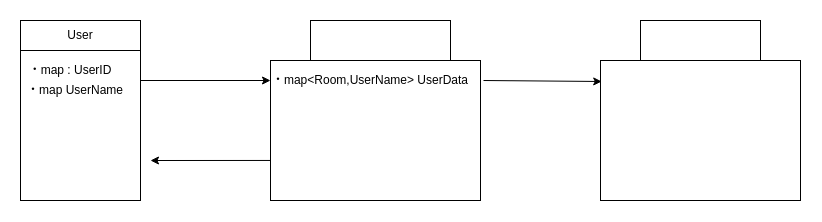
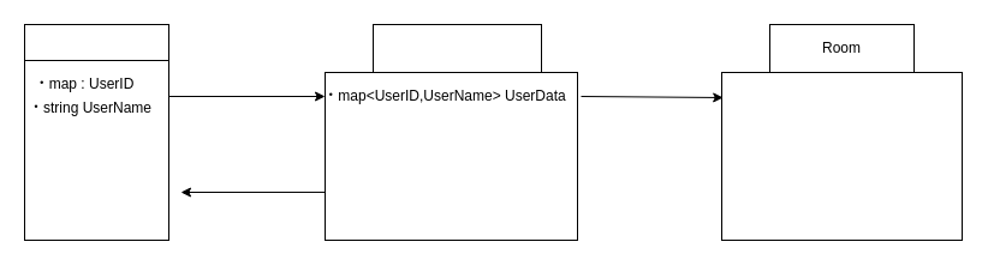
  <mxCell id="0" />
  <mxCell id="1" parent="0" />
  <mxCell id="2" value="" style="rounded=0;whiteSpace=wrap;html=1;" parent="1" vertex="1"><mxGeometry x="20" y="20" width="120" height="30" as="geometry" /></mxCell>
  <mxCell id="3" value="" style="rounded=0;whiteSpace=wrap;html=1;" parent="1" vertex="1"><mxGeometry x="20" y="50" width="120" height="150" as="geometry" /></mxCell>
  <mxCell id="4" value="" style="rounded=0;whiteSpace=wrap;html=1;" parent="1" vertex="1"><mxGeometry x="310" y="20" width="140" height="40" as="geometry" /></mxCell>
  <mxCell id="5" value="" style="rounded=0;whiteSpace=wrap;html=1;" parent="1" vertex="1"><mxGeometry x="270" y="60" width="210" height="140" as="geometry" /></mxCell>
- <mxCell id="6" value="User" style="text;html=1;strokeColor=none;fillColor=none;align=center;verticalAlign=middle;whiteSpace=wrap;rounded=0;" parent="1" vertex="1"><mxGeometry x="40" y="25" width="80" height="20" as="geometry" /></mxCell>
  <mxCell id="7" value="" style="rounded=0;whiteSpace=wrap;html=1;" parent="1" vertex="1"><mxGeometry x="640" y="20" width="120" height="40" as="geometry" /></mxCell>
+ <mxCell id="8" value="Room" style="text;html=1;strokeColor=none;fillColor=none;align=center;verticalAlign=middle;whiteSpace=wrap;rounded=0;" parent="1" vertex="1"><mxGeometry x="645" y="30" width="110" height="20" as="geometry" /></mxCell>
  <mxCell id="9" value="" style="rounded=0;whiteSpace=wrap;html=1;" parent="1" vertex="1"><mxGeometry x="600" y="60" width="200" height="140" as="geometry" /></mxCell>
  <mxCell id="10" value="" style="endArrow=classic;html=1;" parent="1" edge="1"><mxGeometry width="50" height="50" relative="1" as="geometry"><mxPoint x="140" y="80" as="sourcePoint" /><mxPoint x="270" y="80" as="targetPoint" /></mxGeometry></mxCell>
  <mxCell id="11" value="" style="endArrow=classic;html=1;exitX=0;exitY=0.714;exitDx=0;exitDy=0;exitPerimeter=0;" parent="1" source="5" edge="1"><mxGeometry width="50" height="50" relative="1" as="geometry"><mxPoint x="20" y="270" as="sourcePoint" /><mxPoint x="150" y="160" as="targetPoint" /></mxGeometry></mxCell>
  <mxCell id="12" value="" style="endArrow=classic;html=1;entryX=0.006;entryY=0.15;entryDx=0;entryDy=0;entryPerimeter=0;" parent="1" target="9" edge="1"><mxGeometry width="50" height="50" relative="1" as="geometry"><mxPoint x="483" y="80" as="sourcePoint" /><mxPoint x="530" y="60" as="targetPoint" /></mxGeometry></mxCell>
  <mxCell id="13" value="・map : UserID" style="text;html=1;strokeColor=none;fillColor=none;align=center;verticalAlign=middle;whiteSpace=wrap;rounded=0;" vertex="1" parent="1"><mxGeometry x="20" y="60" width="100" height="20" as="geometry" /></mxCell>
- <mxCell id="14" value="・map UserName" style="text;html=1;strokeColor=none;fillColor=none;align=center;verticalAlign=middle;whiteSpace=wrap;rounded=0;" vertex="1" parent="1"><mxGeometry x="20" y="80" width="110" height="20" as="geometry" /></mxCell>
- <mxCell id="15" value="・map&amp;lt;Room,UserName&amp;gt; UserData" style="text;html=1;strokeColor=none;fillColor=none;align=center;verticalAlign=middle;whiteSpace=wrap;rounded=0;" vertex="1" parent="1"><mxGeometry x="260" y="70" width="220" height="20" as="geometry" /></mxCell>
+ <mxCell id="14" value="・string UserName" style="text;html=1;strokeColor=none;fillColor=none;align=center;verticalAlign=middle;whiteSpace=wrap;rounded=0;" vertex="1" parent="1"><mxGeometry x="20" y="80" width="110" height="20" as="geometry" /></mxCell>
+ <mxCell id="15" value="・map&amp;lt;UserID,UserName&amp;gt; UserData" style="text;html=1;strokeColor=none;fillColor=none;align=center;verticalAlign=middle;whiteSpace=wrap;rounded=0;" vertex="1" parent="1"><mxGeometry x="260" y="70" width="220" height="20" as="geometry" /></mxCell>
